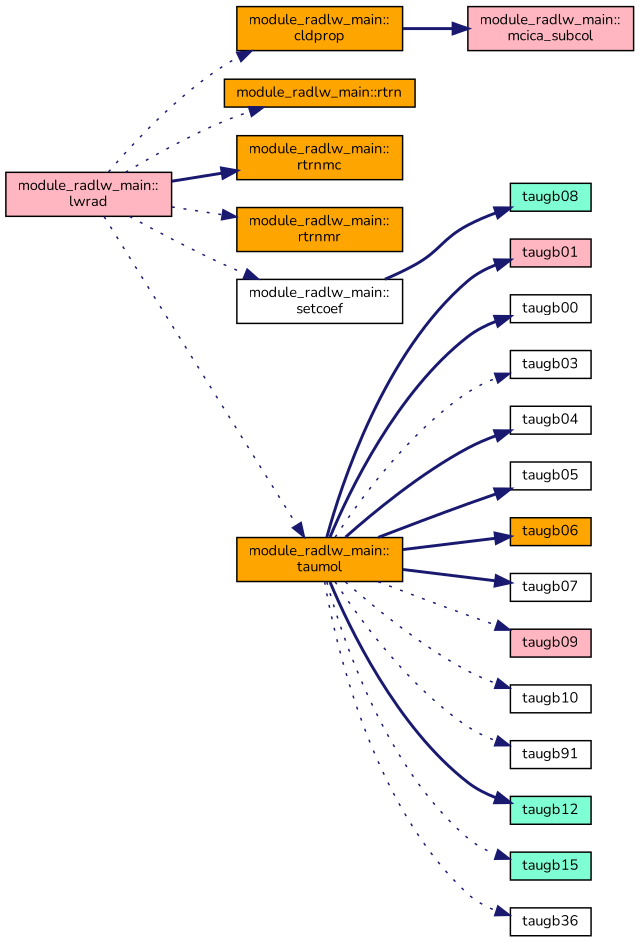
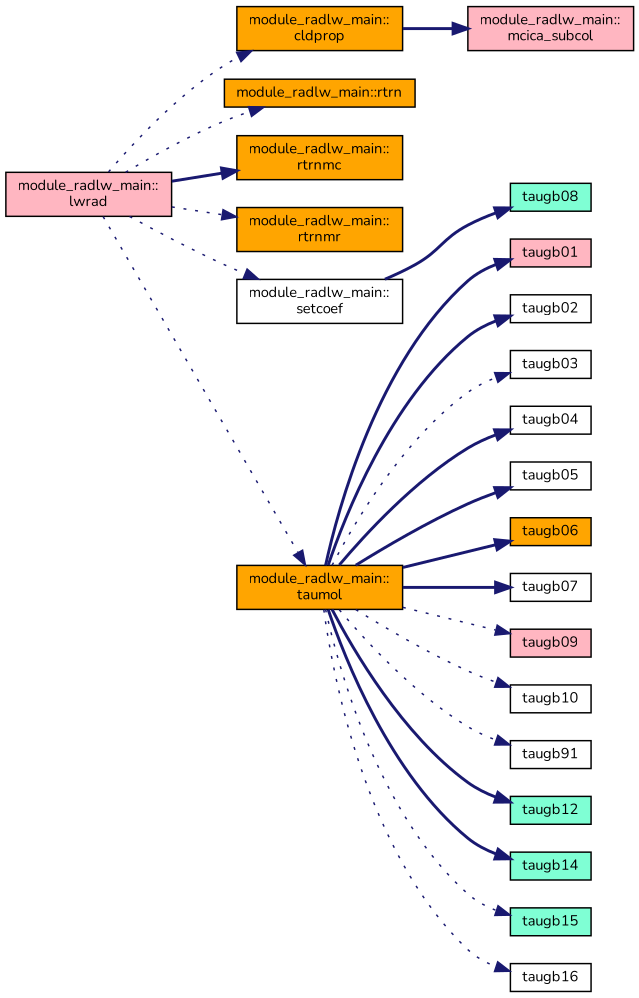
  digraph {
    fontname=Nunito
    rankdir=LR
    node [color=black fillcolor=white fontname=Nunito fontsize=10 shape=record style=filled]
    edge [color=midnightblue fontname=Nunito fontsize=10 labelfontname=Helvetica labelfontsize=10 style=dotted]
    n1 [fillcolor=lightpink fontcolor=black height=0.2 label="module_radlw_main::\llwrad" width=0.4]
    n2 [fillcolor=orange height=0.2 label="module_radlw_main::\lcldprop" width=0.4]
    n3 [fillcolor=orange height=0.2 label="module_radlw_main::rtrn" width=0.4]
    n4 [fillcolor=orange height=0.2 label="module_radlw_main::\lrtrnmc" width=0.4]
    n5 [fillcolor=orange height=0.2 label="module_radlw_main::\lrtrnmr" width=0.4]
    n6 [height=0.2 label="module_radlw_main::\lsetcoef" width=0.4]
    n7 [fillcolor=orange height=0.2 label="module_radlw_main::\ltaumol" width=0.4]
    n8 [fillcolor=lightpink height=0.2 label="module_radlw_main::\lmcica_subcol" width=0.4]
    n9 [fillcolor=aquamarine height=0.2 label=taugb08 width=0.4]
    n10 [fillcolor=lightpink height=0.2 label=taugb01 width=0.4]
-   n11 [height=0.2 label=taugb00 width=0.4]
+   n11 [height=0.2 label=taugb02 width=0.4]
    n12 [height=0.2 label=taugb03 width=0.4]
    n13 [height=0.2 label=taugb04 width=0.4]
    n14 [height=0.2 label=taugb05 width=0.4]
    n15 [fillcolor=orange height=0.2 label=taugb06 width=0.4]
    n16 [height=0.2 label=taugb07 width=0.4]
    n17 [fillcolor=lightpink height=0.2 label=taugb09 width=0.4]
    n18 [height=0.2 label=taugb10 width=0.4]
    n19 [height=0.2 label=taugb91 width=0.4]
    n20 [fillcolor=aquamarine height=0.2 label=taugb12 width=0.4]
+   n21 [fillcolor=aquamarine height=0.2 label=taugb14 width=0.4]
    n22 [fillcolor=aquamarine height=0.2 label=taugb15 width=0.4]
-   n23 [height=0.2 label=taugb36 width=0.4]
+   n23 [height=0.2 label=taugb16 width=0.4]
    n1 -> n2
    n1 -> n3
    n1 -> n4 [style=bold]
    n1 -> n5
    n1 -> n6
    n1 -> n7
    n2 -> n8 [style=bold]
    n6 -> n9 [style=bold]
    n7 -> n10 [style=bold]
    n7 -> n11 [style=bold]
    n7 -> n12
    n7 -> n13 [style=bold]
    n7 -> n14 [style=bold]
    n7 -> n15 [style=bold]
    n7 -> n16 [style=bold]
    n7 -> n17
    n7 -> n18
    n7 -> n19
    n7 -> n20 [style=bold]
+   n7 -> n21 [style=bold]
    n7 -> n22
    n7 -> n23
  }
